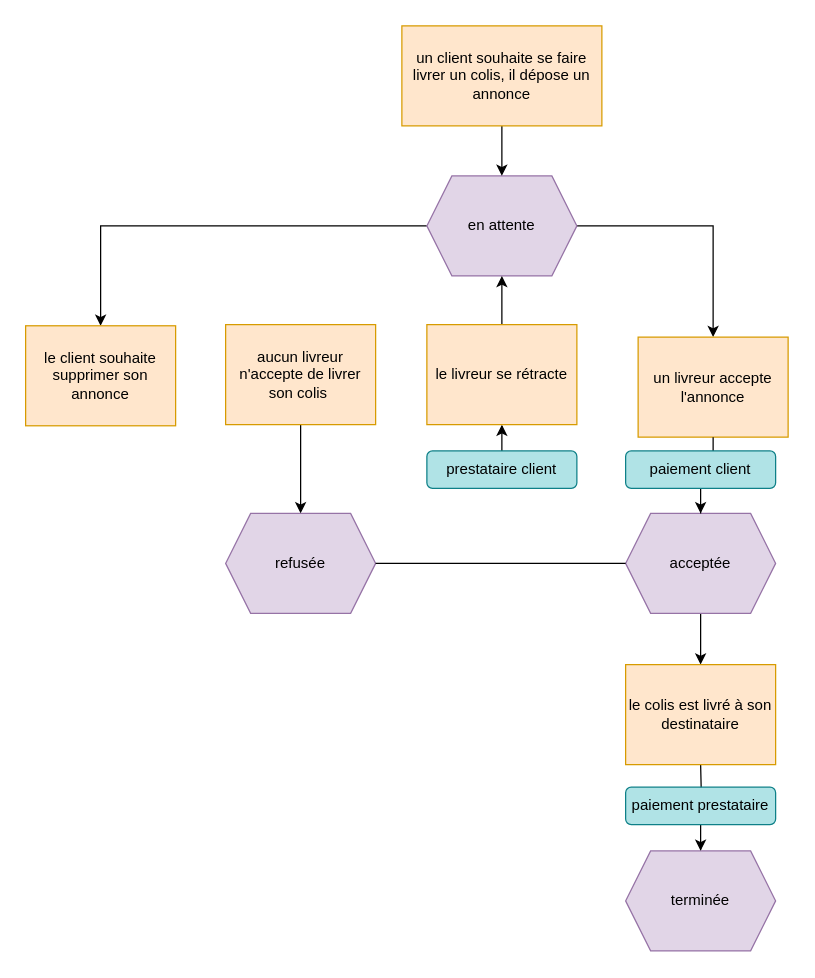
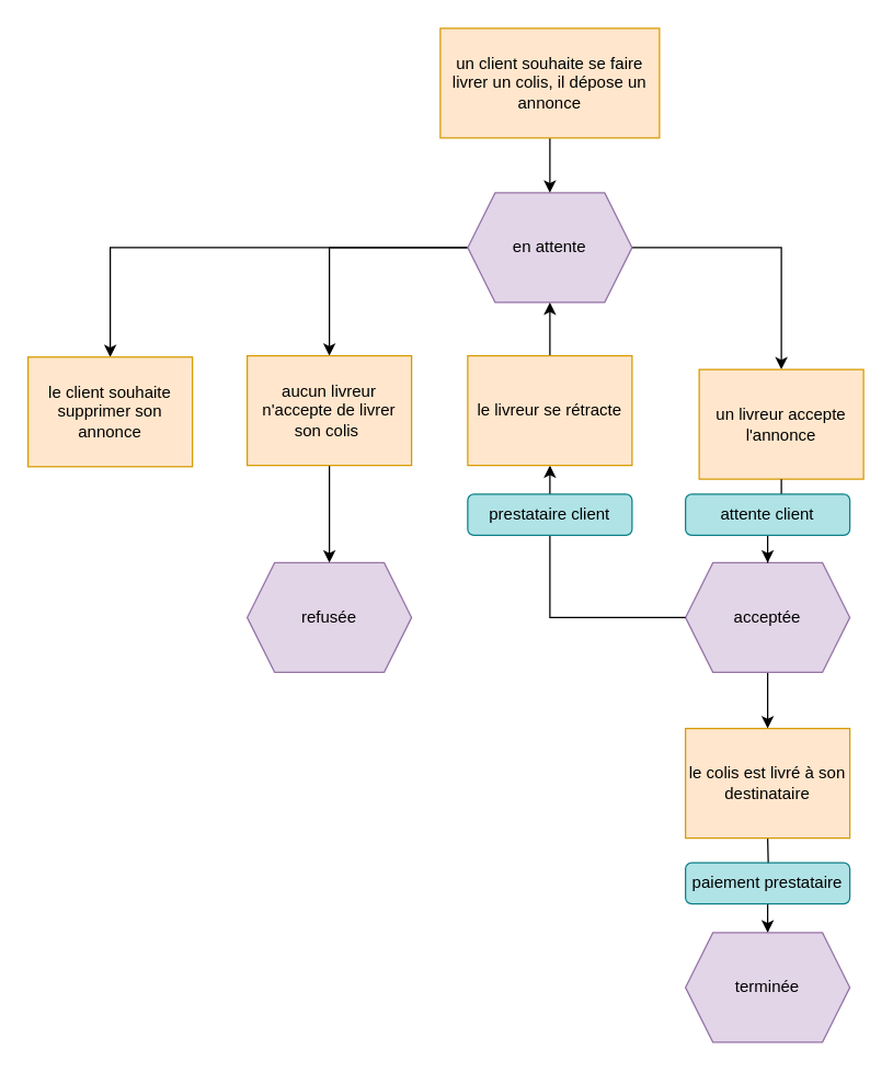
  <mxCell id="0" />
  <mxCell id="1" parent="0" />
+ <mxCell id="2" style="edgeStyle=orthogonalEdgeStyle;rounded=0;orthogonalLoop=1;jettySize=auto;html=1;" parent="1" source="5" target="14" edge="1"><mxGeometry relative="1" as="geometry" /></mxCell>
  <mxCell id="3" style="edgeStyle=orthogonalEdgeStyle;rounded=0;orthogonalLoop=1;jettySize=auto;html=1;" parent="1" source="5" target="16" edge="1"><mxGeometry relative="1" as="geometry" /></mxCell>
  <mxCell id="4" style="edgeStyle=orthogonalEdgeStyle;rounded=0;orthogonalLoop=1;jettySize=auto;html=1;" edge="1" parent="1" source="5" target="22"><mxGeometry relative="1" as="geometry" /></mxCell>
  <mxCell id="5" value="en attente" style="shape=hexagon;perimeter=hexagonPerimeter2;whiteSpace=wrap;html=1;fixedSize=1;fillColor=#e1d5e7;strokeColor=#9673A6;strokeWidth=1;" parent="1" vertex="1"><mxGeometry x="341" y="140" width="120" height="80" as="geometry" /></mxCell>
  <mxCell id="6" style="edgeStyle=orthogonalEdgeStyle;rounded=0;orthogonalLoop=1;jettySize=auto;html=1;" parent="1" source="26" target="18" edge="1"><mxGeometry relative="1" as="geometry" /></mxCell>
  <mxCell id="7" style="edgeStyle=orthogonalEdgeStyle;rounded=0;orthogonalLoop=1;jettySize=auto;html=1;" parent="1" source="8" target="21" edge="1"><mxGeometry relative="1" as="geometry" /></mxCell>
  <mxCell id="8" value="acceptée" style="shape=hexagon;perimeter=hexagonPerimeter2;whiteSpace=wrap;html=1;fixedSize=1;fillColor=#e1d5e7;strokeColor=#9673a6;" parent="1" vertex="1"><mxGeometry x="500" y="410" width="120" height="80" as="geometry" /></mxCell>
  <mxCell id="9" value="refusée" style="shape=hexagon;perimeter=hexagonPerimeter2;whiteSpace=wrap;html=1;fixedSize=1;fillColor=#e1d5e7;strokeColor=#9673a6;" parent="1" vertex="1"><mxGeometry x="180" y="410" width="120" height="80" as="geometry" /></mxCell>
  <mxCell id="10" value="terminée" style="shape=hexagon;perimeter=hexagonPerimeter2;whiteSpace=wrap;html=1;fixedSize=1;fillColor=#e1d5e7;strokeColor=#9673a6;" parent="1" vertex="1"><mxGeometry x="500" y="680" width="120" height="80" as="geometry" /></mxCell>
  <mxCell id="11" style="edgeStyle=orthogonalEdgeStyle;rounded=0;orthogonalLoop=1;jettySize=auto;html=1;" parent="1" source="12" target="5" edge="1"><mxGeometry relative="1" as="geometry" /></mxCell>
  <mxCell id="12" value="un client souhaite se faire livrer un colis, il dépose un annonce" style="rounded=0;whiteSpace=wrap;html=1;fillColor=#ffe6cc;strokeColor=#d79b00;" parent="1" vertex="1"><mxGeometry x="321" y="20" width="160" height="80" as="geometry" /></mxCell>
  <mxCell id="13" style="edgeStyle=orthogonalEdgeStyle;rounded=0;orthogonalLoop=1;jettySize=auto;html=1;" parent="1" source="14" target="9" edge="1"><mxGeometry relative="1" as="geometry" /></mxCell>
  <mxCell id="14" value="aucun livreur n'accepte de livrer son colis&amp;nbsp;" style="rounded=0;whiteSpace=wrap;html=1;fillColor=#ffe6cc;strokeColor=#d79b00;" parent="1" vertex="1"><mxGeometry x="180" y="259" width="120" height="80" as="geometry" /></mxCell>
  <mxCell id="15" style="edgeStyle=orthogonalEdgeStyle;rounded=0;orthogonalLoop=1;jettySize=auto;html=1;" parent="1" source="24" target="8" edge="1"><mxGeometry relative="1" as="geometry" /></mxCell>
  <mxCell id="16" value="un livreur accepte l'annonce" style="rounded=0;whiteSpace=wrap;html=1;fillColor=#ffe6cc;strokeColor=#d79b00;" parent="1" vertex="1"><mxGeometry x="510" y="269" width="120" height="80" as="geometry" /></mxCell>
  <mxCell id="17" style="edgeStyle=orthogonalEdgeStyle;rounded=0;orthogonalLoop=1;jettySize=auto;html=1;" parent="1" source="18" target="5" edge="1"><mxGeometry relative="1" as="geometry" /></mxCell>
  <mxCell id="18" value="le livreur se rétracte" style="rounded=0;whiteSpace=wrap;html=1;fillColor=#ffe6cc;strokeColor=#d79b00;" parent="1" vertex="1"><mxGeometry x="341" y="259" width="120" height="80" as="geometry" /></mxCell>
  <mxCell id="19" style="edgeStyle=orthogonalEdgeStyle;rounded=0;orthogonalLoop=1;jettySize=auto;html=1;" parent="1" source="27" target="10" edge="1"><mxGeometry relative="1" as="geometry" /></mxCell>
  <mxCell id="20" value="" style="edgeStyle=orthogonalEdgeStyle;rounded=0;orthogonalLoop=1;jettySize=auto;html=1;endArrow=none;startFill=0;" edge="1" parent="1" target="27"><mxGeometry relative="1" as="geometry"><mxPoint x="560" y="611" as="sourcePoint" /></mxGeometry></mxCell>
  <mxCell id="21" value="le colis est livré à son destinataire" style="rounded=0;whiteSpace=wrap;html=1;fillColor=#ffe6cc;strokeColor=#d79b00;" parent="1" vertex="1"><mxGeometry x="500" y="531" width="120" height="80" as="geometry" /></mxCell>
  <mxCell id="22" value="le client souhaite supprimer son annonce" style="rounded=0;whiteSpace=wrap;html=1;fillColor=#ffe6cc;strokeColor=#d79b00;" vertex="1" parent="1"><mxGeometry x="20" y="259.93" width="120" height="80" as="geometry" /></mxCell>
  <mxCell id="23" value="" style="edgeStyle=orthogonalEdgeStyle;rounded=0;orthogonalLoop=1;jettySize=auto;html=1;endArrow=none;startFill=0;" edge="1" parent="1" source="16" target="24"><mxGeometry relative="1" as="geometry"><mxPoint x="560" y="339" as="sourcePoint" /><mxPoint x="560" y="410" as="targetPoint" /></mxGeometry></mxCell>
- <mxCell id="24" value="paiement client" style="rounded=1;whiteSpace=wrap;html=1;fillColor=#b0e3e6;strokeColor=#0e8088;" vertex="1" parent="1"><mxGeometry x="500" y="360" width="120" height="30" as="geometry" /></mxCell>
- <mxCell id="25" value="" style="edgeStyle=orthogonalEdgeStyle;rounded=0;orthogonalLoop=1;jettySize=auto;html=1;endArrow=none;startFill=0;" edge="1" parent="1" source="8" target="9"><mxGeometry relative="1" as="geometry"><mxPoint x="500" y="450" as="sourcePoint" /><mxPoint x="401" y="339" as="targetPoint" /></mxGeometry></mxCell>
+ <mxCell id="24" value="attente client" style="rounded=1;whiteSpace=wrap;html=1;fillColor=#b0e3e6;strokeColor=#0e8088;" vertex="1" parent="1"><mxGeometry x="500" y="360" width="120" height="30" as="geometry" /></mxCell>
+ <mxCell id="25" value="" style="edgeStyle=orthogonalEdgeStyle;rounded=0;orthogonalLoop=1;jettySize=auto;html=1;endArrow=none;startFill=0;" edge="1" parent="1" source="8" target="26"><mxGeometry relative="1" as="geometry"><mxPoint x="500" y="450" as="sourcePoint" /><mxPoint x="401" y="339" as="targetPoint" /></mxGeometry></mxCell>
  <mxCell id="26" value="prestataire client" style="rounded=1;whiteSpace=wrap;html=1;fillColor=#b0e3e6;strokeColor=#0e8088;" vertex="1" parent="1"><mxGeometry x="341" y="360" width="120" height="30" as="geometry" /></mxCell>
  <mxCell id="27" value="paiement prestataire" style="rounded=1;whiteSpace=wrap;html=1;fillColor=#b0e3e6;strokeColor=#0e8088;" vertex="1" parent="1"><mxGeometry x="500" y="629" width="120" height="30" as="geometry" /></mxCell>
